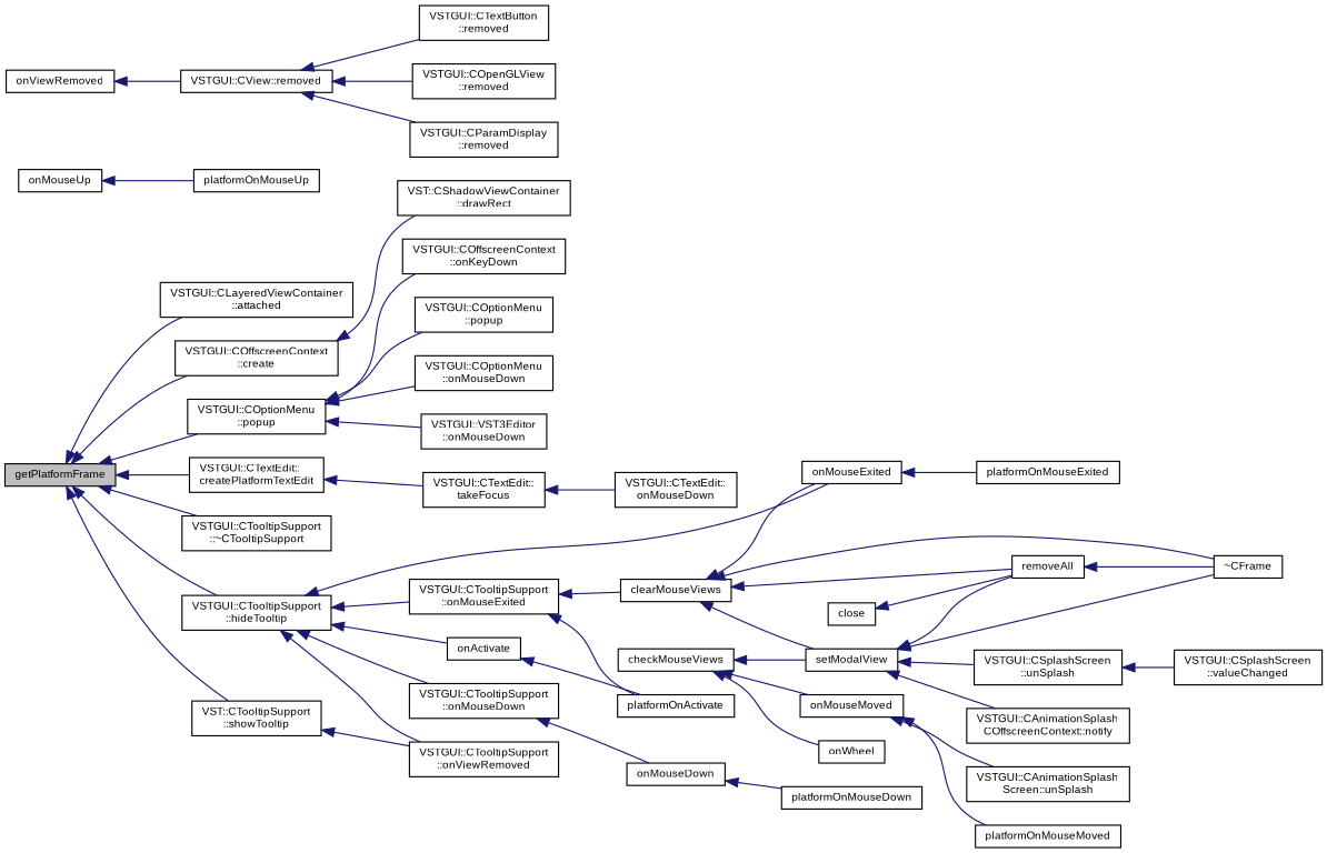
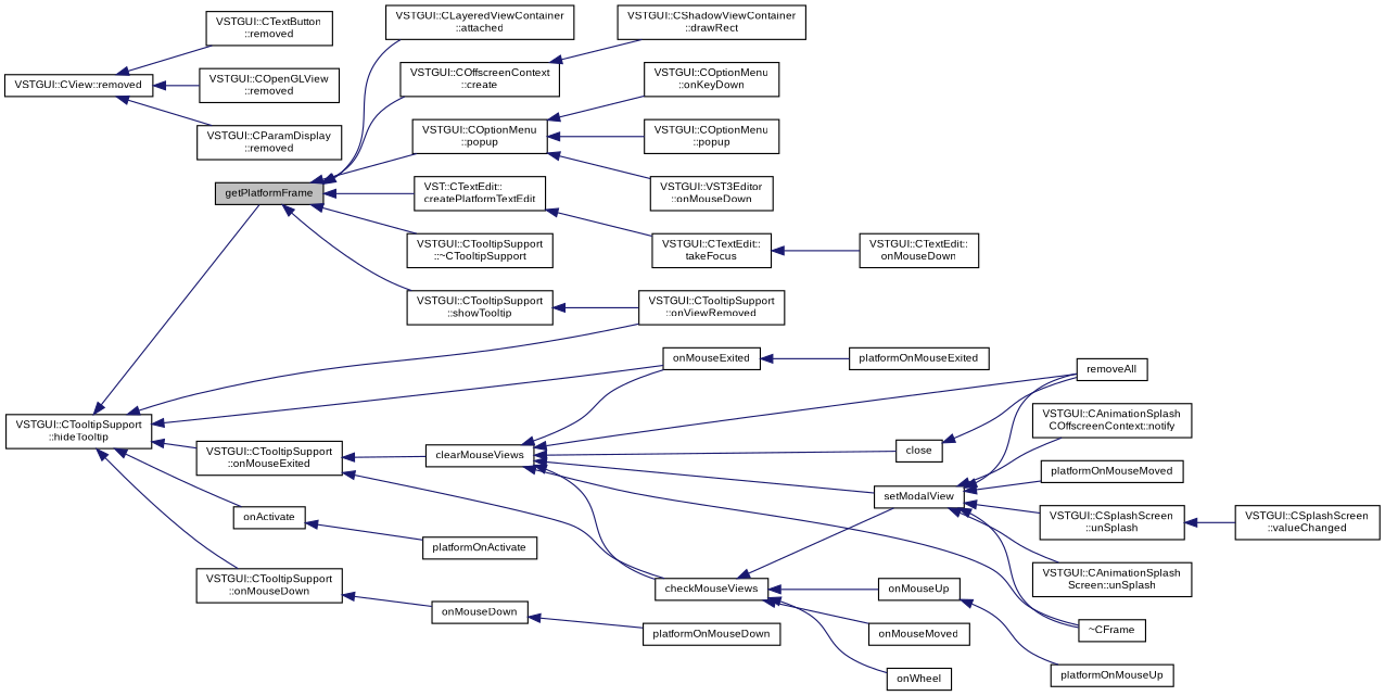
  digraph {
    rankdir=LR
    node [color=black fontname=Arial fontsize=9 shape=record]
    edge [color=midnightblue dir=back fontname=Arial fontsize=9 labelfontname=Arial labelfontsize=9 style=solid]
    n1 [fillcolor=grey75 fontcolor=black height=0.2 label=getPlatformFrame style=filled width=0.4]
    n2 [height=0.2 label="VSTGUI::CLayeredViewContainer\l::attached" width=0.4]
    n3 [height=0.2 label="VSTGUI::COffscreenContext\l::create" width=0.4]
    n4 [height=0.2 label="VSTGUI::COptionMenu\l::popup" width=0.4]
-   n5 [height=0.2 label="VSTGUI::CTextEdit::\lcreatePlatformTextEdit" width=0.4]
+   n5 [height=0.2 label="VST::CTextEdit::\lcreatePlatformTextEdit" width=0.4]
    n6 [height=0.2 label="VSTGUI::CTooltipSupport\l::~CTooltipSupport" width=0.4]
    n7 [height=0.2 label="VSTGUI::CTooltipSupport\l::hideTooltip" width=0.4]
-   n8 [height=0.2 label="VST::CTooltipSupport\l::showTooltip" width=0.4]
-   n9 [height=0.2 label="VST::CShadowViewContainer\l::drawRect" width=0.4]
-   n10 [height=0.2 label="VSTGUI::COffscreenContext\l::onKeyDown" width=0.4]
+   n8 [height=0.2 label="VSTGUI::CTooltipSupport\l::showTooltip" width=0.4]
+   n9 [height=0.2 label="VSTGUI::CShadowViewContainer\l::drawRect" width=0.4]
+   n10 [height=0.2 label="VSTGUI::COptionMenu\l::onKeyDown" width=0.4]
    n11 [height=0.2 label="VSTGUI::COptionMenu\l::popup" width=0.4]
-   n12 [height=0.2 label="VSTGUI::COptionMenu\l::onMouseDown" width=0.4]
    n13 [height=0.2 label="VSTGUI::VST3Editor\l::onMouseDown" width=0.4]
    n14 [height=0.2 label="VSTGUI::CTextEdit::\ltakeFocus" width=0.4]
    n15 [height=0.2 label=onMouseExited width=0.4]
    n16 [height=0.2 label=onActivate width=0.4]
    n17 [height=0.2 label="VSTGUI::CTooltipSupport\l::onMouseExited" width=0.4]
    n18 [height=0.2 label="VSTGUI::CTooltipSupport\l::onMouseDown" width=0.4]
    n19 [height=0.2 label="VSTGUI::CTooltipSupport\l::onViewRemoved" width=0.4]
    n20 [height=0.2 label="VSTGUI::CTextEdit::\lonMouseDown" width=0.4]
    n21 [height=0.2 label=platformOnMouseExited width=0.4]
    n22 [height=0.2 label=platformOnActivate width=0.4]
    n23 [height=0.2 label=clearMouseViews width=0.4]
    n24 [height=0.2 label=checkMouseViews width=0.4]
    n25 [height=0.2 label=onMouseDown width=0.4]
    n26 [height=0.2 label="~CFrame" width=0.4]
    n27 [height=0.2 label=close width=0.4]
    n28 [height=0.2 label=setModalView width=0.4]
    n29 [height=0.2 label=removeAll width=0.4]
    n30 [height=0.2 label=onMouseUp width=0.4]
    n31 [height=0.2 label=onMouseMoved width=0.4]
    n32 [height=0.2 label=onWheel width=0.4]
    n33 [height=0.2 label="VSTGUI::CSplashScreen\l::unSplash" width=0.4]
    n34 [height=0.2 label="VSTGUI::CAnimationSplash\lScreen::unSplash" width=0.4]
    n35 [height=0.2 label="VSTGUI::CAnimationSplash\lCOffscreenContext::notify" width=0.4]
    n36 [height=0.2 label=platformOnMouseUp width=0.4]
    n37 [height=0.2 label=platformOnMouseMoved width=0.4]
    n38 [height=0.2 label="VSTGUI::CSplashScreen\l::valueChanged" width=0.4]
-   n39 [height=0.2 label=onViewRemoved width=0.4]
    n40 [height=0.2 label="VSTGUI::CView::removed" width=0.4]
    n41 [height=0.2 label="VSTGUI::CTextButton\l::removed" width=0.4]
    n42 [height=0.2 label="VSTGUI::COpenGLView\l::removed" width=0.4]
    n43 [height=0.2 label="VSTGUI::CParamDisplay\l::removed" width=0.4]
    n44 [height=0.2 label=platformOnMouseDown width=0.4]
    n1 -> n2
    n1 -> n3
    n1 -> n4
    n1 -> n5
    n1 -> n6
-   n1 -> n7
+   n7 -> n1
    n1 -> n8
    n3 -> n9
    n4 -> n10
    n4 -> n11
-   n4 -> n12
    n4 -> n13
    n5 -> n14
    n7 -> n15
    n7 -> n16
    n7 -> n17
    n7 -> n18
    n7 -> n19
    n8 -> n19
    n14 -> n20
    n15 -> n21
    n16 -> n22
    n17 -> n23
-   n17 -> n22
+   n17 -> n24
    n18 -> n25
    n23 -> n15
+   n23 -> n24
    n23 -> n26
+   n23 -> n27
    n23 -> n28
    n23 -> n29
    n24 -> n28
+   n24 -> n30
    n24 -> n31
    n24 -> n32
    n25 -> n44
    n27 -> n29
    n28 -> n26
    n28 -> n29
    n28 -> n33
-   n31 -> n34
+   n28 -> n34
    n28 -> n35
-   n29 -> n26
    n30 -> n36
-   n31 -> n37
+   n28 -> n37
    n33 -> n38
-   n39 -> n40
    n40 -> n41
    n40 -> n42
    n40 -> n43
  }
